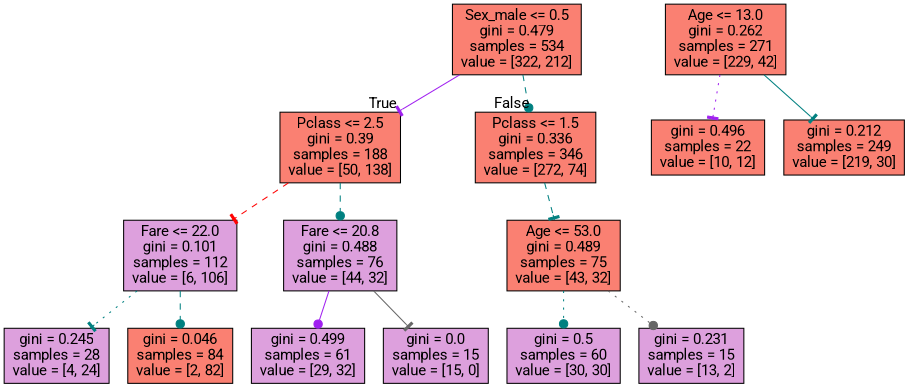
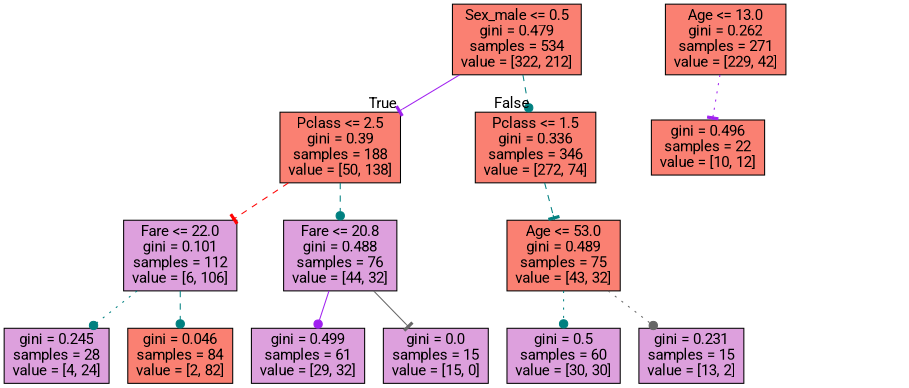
  digraph {
    fontname=Roboto
    node [fillcolor=salmon fontname=Roboto shape=box style=filled]
    edge [arrowhead=tee color=teal fontname=Roboto style=dashed]
    n1 [label="Sex_male <= 0.5\ngini = 0.479\nsamples = 534\nvalue = [322, 212]"]
    n2 [label="Pclass <= 2.5\ngini = 0.39\nsamples = 188\nvalue = [50, 138]"]
    n3 [label="Pclass <= 1.5\ngini = 0.336\nsamples = 346\nvalue = [272, 74]"]
    n4 [fillcolor=plum label="Fare <= 22.0\ngini = 0.101\nsamples = 112\nvalue = [6, 106]"]
    n5 [fillcolor=plum label="Fare <= 20.8\ngini = 0.488\nsamples = 76\nvalue = [44, 32]"]
    n6 [label="Age <= 53.0\ngini = 0.489\nsamples = 75\nvalue = [43, 32]"]
    n7 [fillcolor=plum label="gini = 0.245\nsamples = 28\nvalue = [4, 24]"]
    n8 [label="gini = 0.046\nsamples = 84\nvalue = [2, 82]"]
    n9 [fillcolor=plum label="gini = 0.499\nsamples = 61\nvalue = [29, 32]"]
    n10 [fillcolor=plum label="gini = 0.0\nsamples = 15\nvalue = [15, 0]"]
    n11 [fillcolor=plum label="gini = 0.5\nsamples = 60\nvalue = [30, 30]"]
    n12 [fillcolor=plum label="gini = 0.231\nsamples = 15\nvalue = [13, 2]"]
    n13 [label="Age <= 13.0\ngini = 0.262\nsamples = 271\nvalue = [229, 42]"]
    n14 [label="gini = 0.496\nsamples = 22\nvalue = [10, 12]"]
-   n15 [label="gini = 0.212\nsamples = 249\nvalue = [219, 30]"]
    n1 -> n2 [color=purple headlabel=True labelangle=45 labeldistance=2.5 style=solid]
    n1 -> n3 [arrowhead=dot headlabel=False labelangle=-45 labeldistance=2.5]
    n2 -> n4 [color=red]
    n2 -> n5 [arrowhead=dot]
    n3 -> n6
-   n4 -> n7 [style=dotted]
+   n4 -> n7 [arrowhead=dot style=dotted]
    n4 -> n8 [arrowhead=dot]
    n5 -> n9 [arrowhead=dot color=purple style=solid]
    n5 -> n10 [color=gray40 style=solid]
    n6 -> n11 [arrowhead=dot style=dotted]
    n6 -> n12 [arrowhead=dot color=gray40 style=dotted]
    n13 -> n14 [color=purple style=dotted]
-   n13 -> n15 [style=solid]
  }
